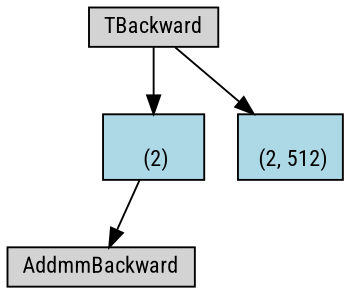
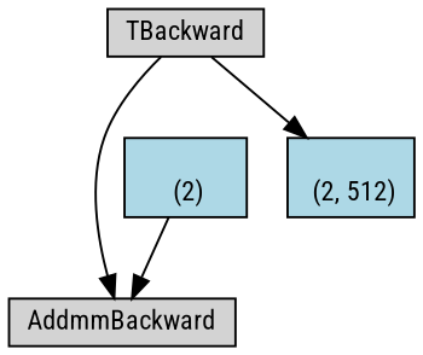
  digraph {
    fontname="Roboto Condensed"
    node [align=left fontname="Roboto Condensed" fontsize=12 ranksep=0.1 shape=box style=filled]
    edge [fontname="Roboto Condensed"]
    n1 [height=0.2 label=AddmmBackward]
    n2 [fillcolor=lightblue height=0.2 label="\n (2)"]
    n3 [height=0.2 label=TBackward]
    n4 [fillcolor=lightblue height=0.2 label="\n (2, 512)"]
    n2 -> n1
-   n3 -> n2
+   n3 -> n1
    n3 -> n4
  }
